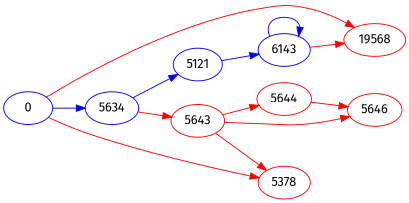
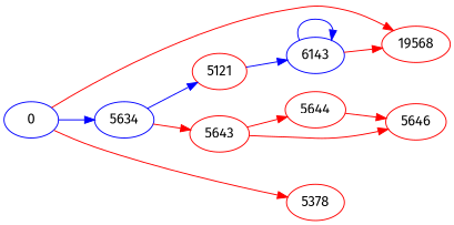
  digraph {
    fontname="Fira Sans"
    rankdir=LR
    node [color=red fontname="Fira Sans"]
    edge [color=red fontname="Fira Sans"]
    0 [color=blue]
    5634 [color=blue]
    5378
    19568
-   5121 [color=blue]
+   5121
    5643
    6143 [color=blue]
    5644
    5646
    0 -> 5634 [color=blue]
    0 -> 5378
    0 -> 19568
    5634 -> 5121 [color=blue]
    5634 -> 5643
    5121 -> 6143 [color=blue]
-   5643 -> 5378
    5643 -> 5644
    5643 -> 5646
    6143 -> 19568
    6143 -> 6143 [color=blue]
    5644 -> 5646
  }
